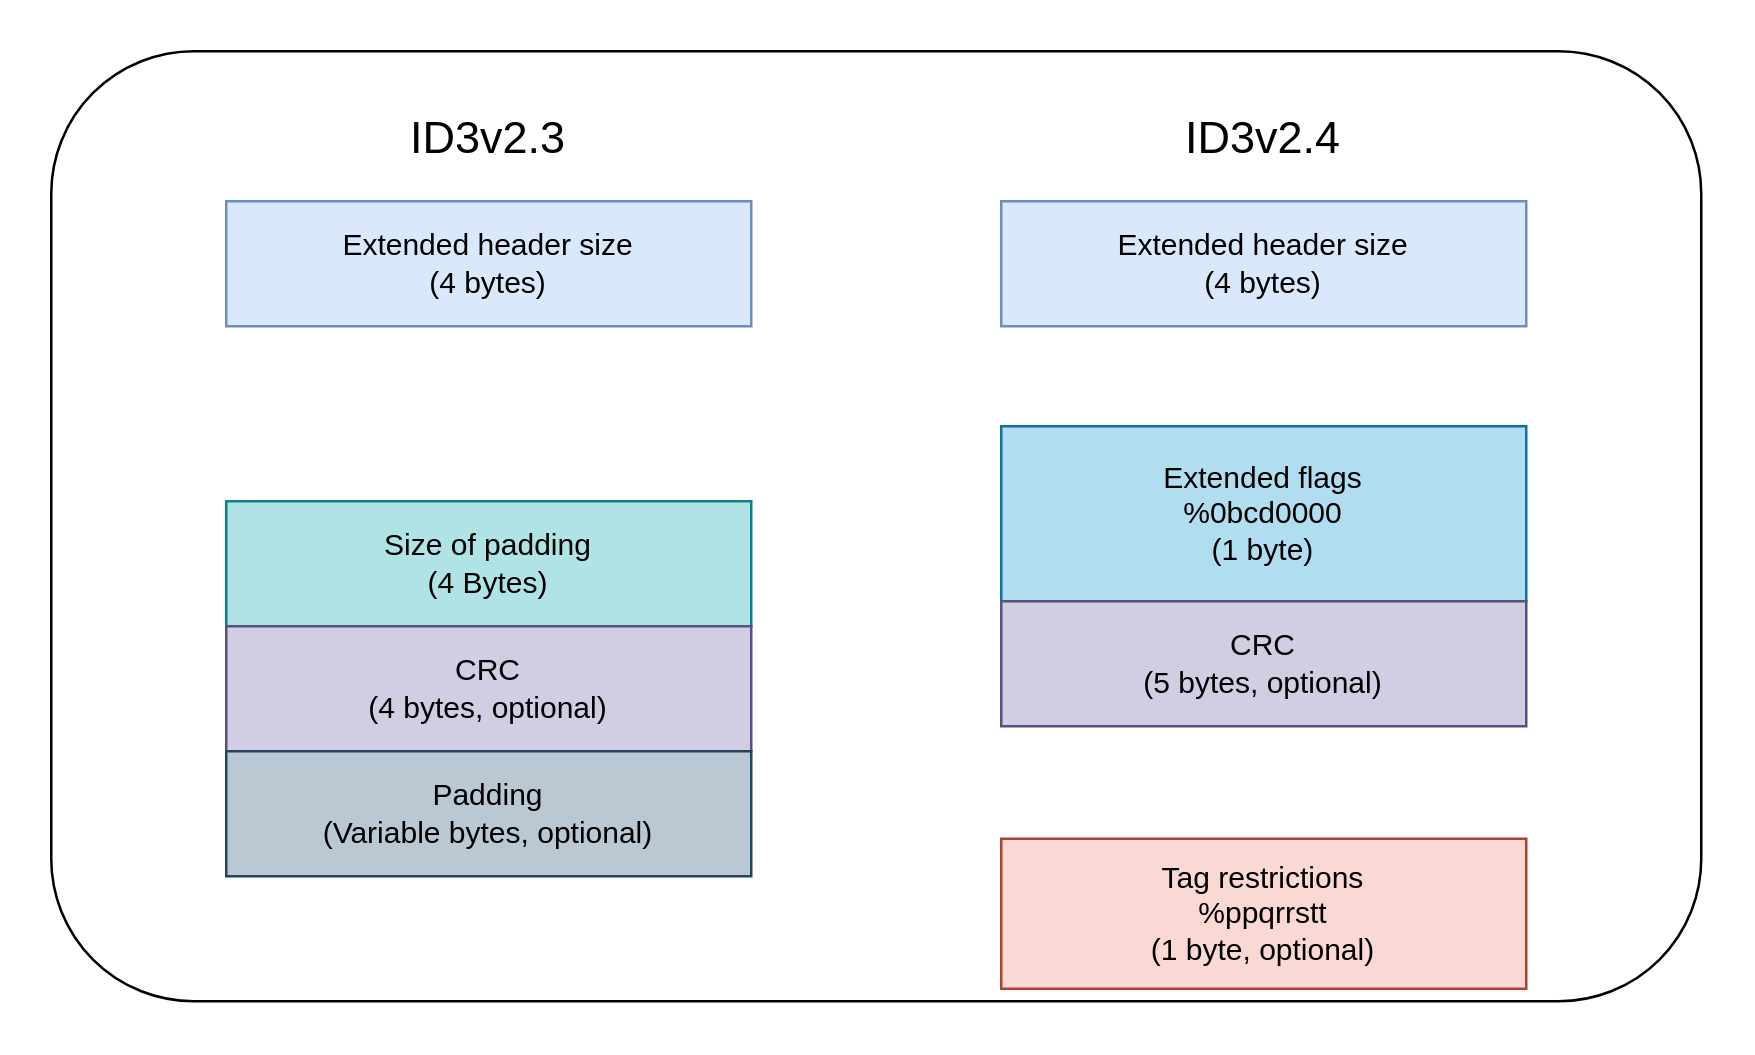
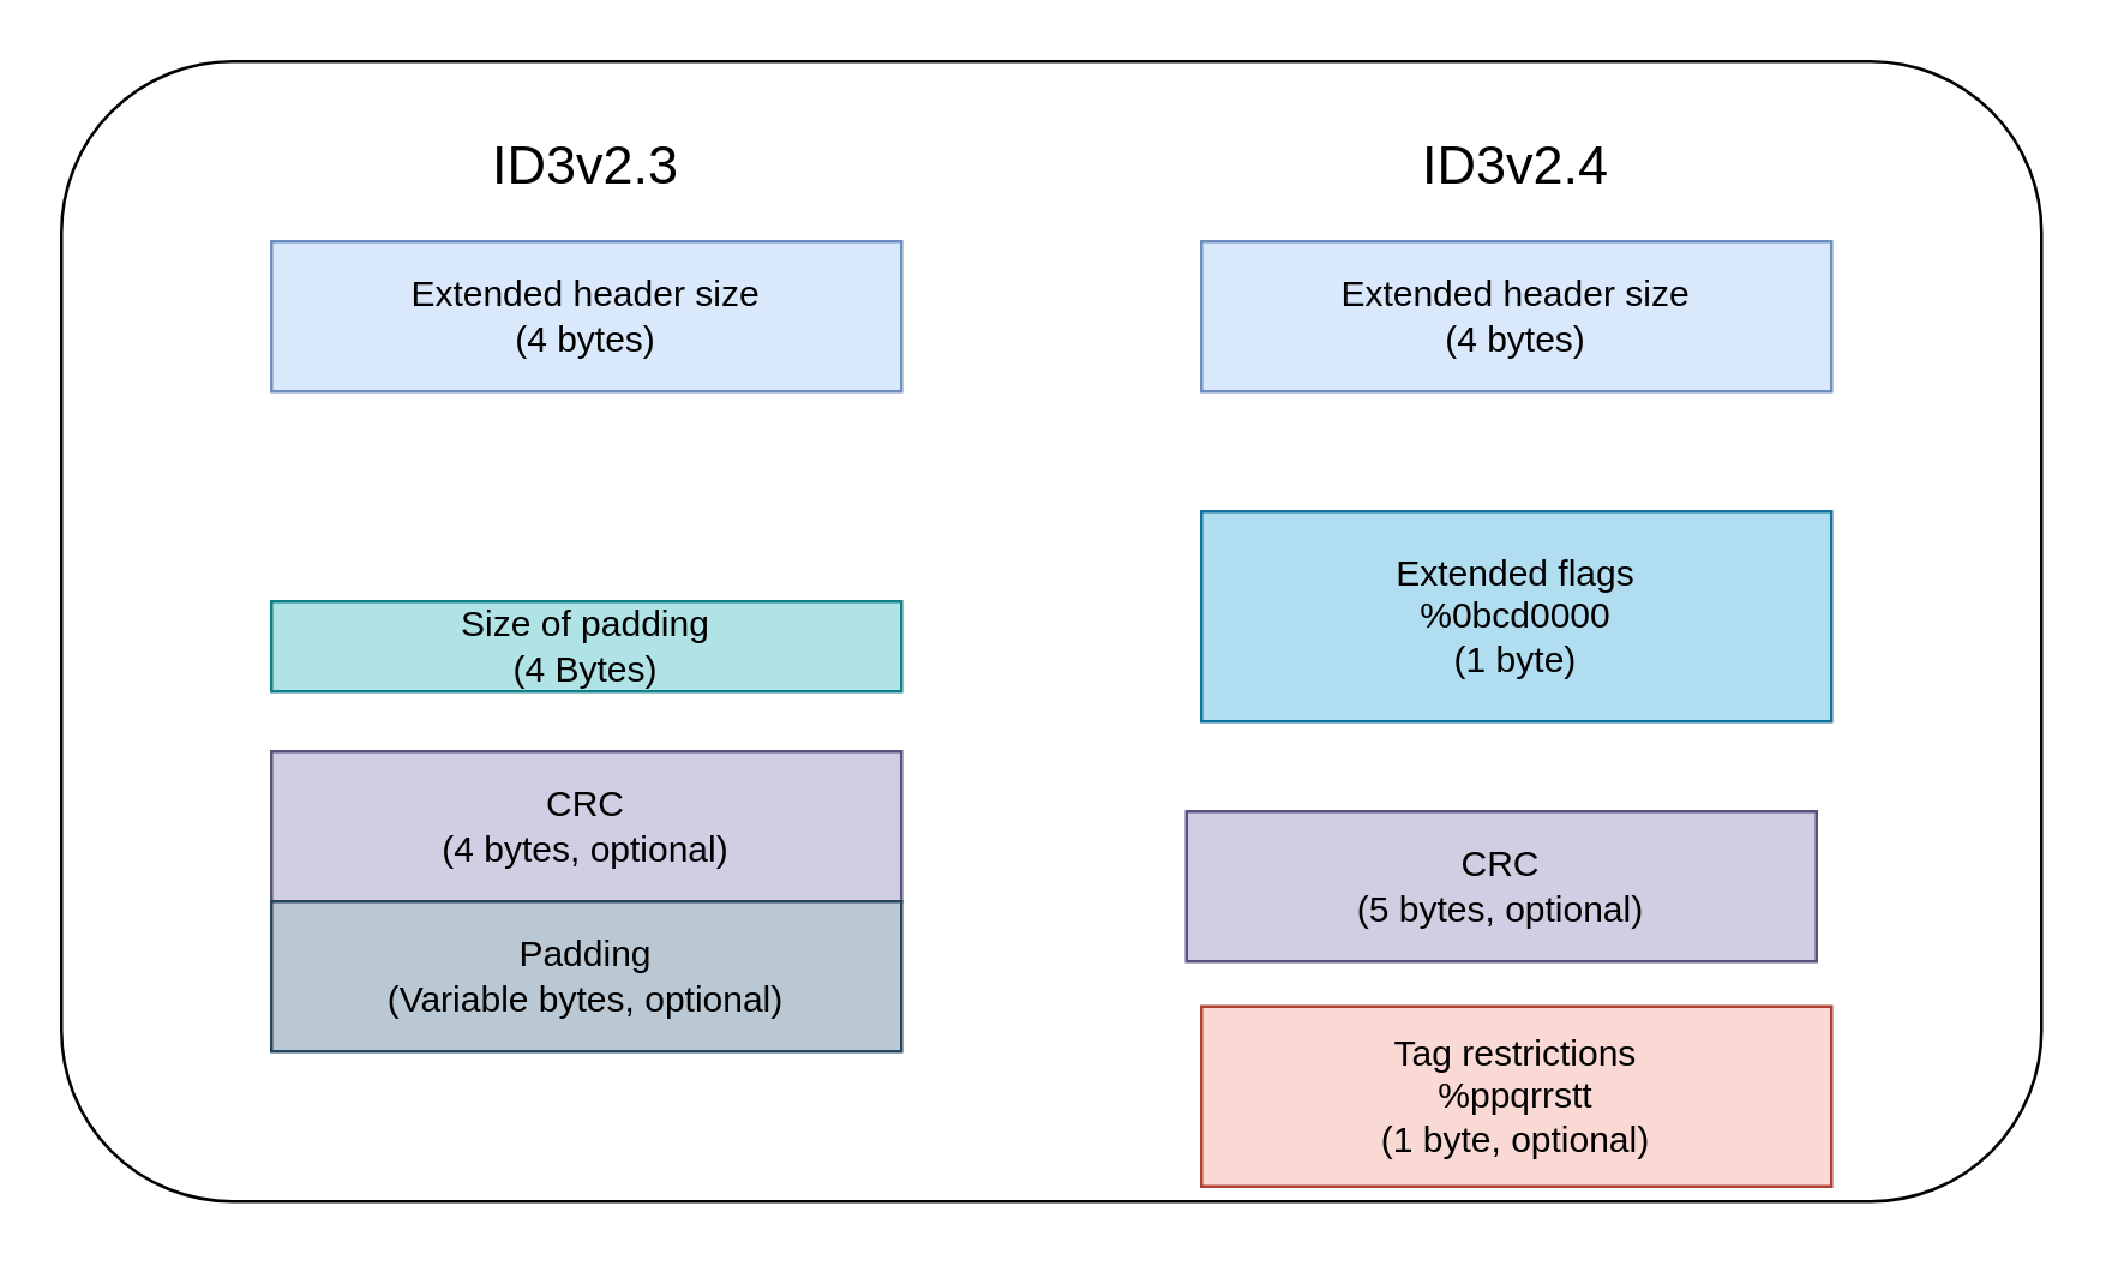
  <mxCell id="0" />
  <mxCell id="1" parent="0" />
  <mxCell id="2" value="" style="rounded=1;whiteSpace=wrap;html=1;" vertex="1" parent="1"><mxGeometry x="20" y="20" width="660" height="380" as="geometry" /></mxCell>
  <mxCell id="3" value="&lt;div&gt;Extended header size&lt;/div&gt;&lt;div&gt;(4 bytes)&lt;br&gt; &lt;/div&gt;" style="rounded=0;whiteSpace=wrap;html=1;fillColor=#dae8fc;strokeColor=#6c8ebf;" vertex="1" parent="1"><mxGeometry x="90" y="80" width="210" height="50" as="geometry" /></mxCell>
  <mxCell id="4" value="&lt;div align=&quot;left&quot;&gt;&lt;font style=&quot;font-size: 18px;&quot;&gt;ID3v2.3&lt;/font&gt;&lt;br&gt;&lt;/div&gt;" style="text;html=1;strokeColor=none;fillColor=none;align=center;verticalAlign=middle;whiteSpace=wrap;rounded=0;" vertex="1" parent="1"><mxGeometry x="135" y="40" width="120" height="30" as="geometry" /></mxCell>
- <mxCell id="5" value="&lt;div&gt;Size of padding&lt;/div&gt;&lt;div&gt;(4 Bytes)&lt;br&gt;&lt;/div&gt;" style="rounded=0;whiteSpace=wrap;html=1;fillColor=#b0e3e6;strokeColor=#0e8088;" vertex="1" parent="1"><mxGeometry x="90" y="200" width="210" height="50" as="geometry" /></mxCell>
+ <mxCell id="5" value="&lt;div&gt;Size of padding&lt;/div&gt;&lt;div&gt;(4 Bytes)&lt;br&gt;&lt;/div&gt;" style="rounded=0;whiteSpace=wrap;html=1;fillColor=#b0e3e6;strokeColor=#0e8088;" vertex="1" parent="1"><mxGeometry x="90" y="200" width="210" height="30" as="geometry" /></mxCell>
  <mxCell id="6" value="&lt;div&gt;CRC&lt;/div&gt;&lt;div&gt;(4 bytes, optional)&lt;br&gt;&lt;/div&gt;" style="rounded=0;whiteSpace=wrap;html=1;fillColor=#d0cee2;strokeColor=#56517e;" vertex="1" parent="1"><mxGeometry x="90" y="250" width="210" height="50" as="geometry" /></mxCell>
  <mxCell id="7" value="&lt;div&gt;Padding&lt;/div&gt;(Variable bytes, optional)" style="rounded=0;whiteSpace=wrap;html=1;fillColor=#bac8d3;strokeColor=#23445d;" vertex="1" parent="1"><mxGeometry x="90" y="300" width="210" height="50" as="geometry" /></mxCell>
  <mxCell id="8" value="&lt;div align=&quot;left&quot;&gt;&lt;font style=&quot;font-size: 18px;&quot;&gt;ID3v2.4&lt;/font&gt;&lt;/div&gt;" style="text;html=1;strokeColor=none;fillColor=none;align=center;verticalAlign=middle;whiteSpace=wrap;rounded=0;" vertex="1" parent="1"><mxGeometry x="445" y="40" width="120" height="30" as="geometry" /></mxCell>
  <mxCell id="9" value="&lt;div&gt;Extended header size&lt;/div&gt;&lt;div&gt;(4 bytes)&lt;br&gt; &lt;/div&gt;" style="rounded=0;whiteSpace=wrap;html=1;fillColor=#dae8fc;strokeColor=#6c8ebf;" vertex="1" parent="1"><mxGeometry x="400" y="80" width="210" height="50" as="geometry" /></mxCell>
  <mxCell id="10" value="&lt;div&gt;Extended flags&lt;/div&gt;&lt;div&gt;%0bcd0000&lt;br&gt;&lt;/div&gt;&lt;div&gt;(1 byte)&lt;br&gt;&lt;/div&gt;" style="rounded=0;whiteSpace=wrap;html=1;fillColor=#b1ddf0;strokeColor=#10739e;" vertex="1" parent="1"><mxGeometry x="400" y="170" width="210" height="70" as="geometry" /></mxCell>
- <mxCell id="11" value="&lt;div&gt;CRC&lt;/div&gt;&lt;div&gt;(5 bytes, optional)&lt;br&gt;&lt;/div&gt;" style="rounded=0;whiteSpace=wrap;html=1;fillColor=#d0cee2;strokeColor=#56517e;" vertex="1" parent="1"><mxGeometry x="400" y="240" width="210" height="50" as="geometry" /></mxCell>
+ <mxCell id="11" value="&lt;div&gt;CRC&lt;/div&gt;&lt;div&gt;(5 bytes, optional)&lt;br&gt;&lt;/div&gt;" style="rounded=0;whiteSpace=wrap;html=1;fillColor=#d0cee2;strokeColor=#56517e;" vertex="1" parent="1"><mxGeometry x="395" y="270" width="210" height="50" as="geometry" /></mxCell>
  <mxCell id="12" value="&lt;div&gt;Tag restrictions&lt;/div&gt;&lt;div&gt;%ppqrrstt&lt;br&gt;&lt;/div&gt;&lt;div&gt;(1 byte, optional)&lt;br&gt;&lt;/div&gt;" style="rounded=0;whiteSpace=wrap;html=1;fillColor=#fad9d5;strokeColor=#ae4132;" vertex="1" parent="1"><mxGeometry x="400" y="335" width="210" height="60" as="geometry" /></mxCell>
